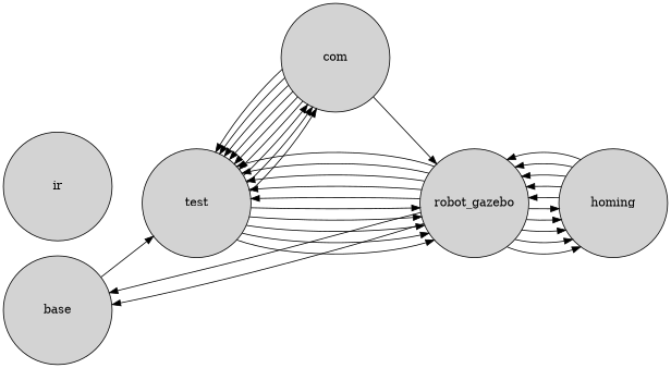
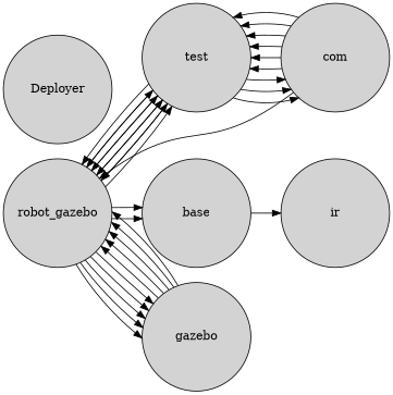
  digraph {
    rankdir=LR
    node [style=filled]
    edge [source=left_leg_JointFeedback]
    base [height=1.8 width=1.8]
    test [height=1.8 width=1.8]
    com [height=1.8 width=1.8]
    robot_gazebo [height=1.8 width=1.8]
-   homing [height=1.8 width=1.8]
+   homing [height=1.8 width=1.8 label=gazebo]
    ir [height=1.8 width=1.8]
-   base -> test [source=floating_base_pose_out_port]
+   Deployer [height=1.8 width=1.8]
+   base -> ir [source=floating_base_pose_out_port]
    test -> com [source=real_com_out_port]
    test -> com [source=left_leg_real_pose_out_port]
    test -> com [source=right_leg_real_pose_out_port]
    test -> robot_gazebo [source=left_arm_computed_conf_out_port]
    test -> robot_gazebo [source=left_leg_computed_conf_out_port]
    test -> robot_gazebo [source=right_arm_computed_conf_out_port]
    test -> robot_gazebo [source=right_leg_computed_conf_out_port]
    test -> robot_gazebo [source=torso_computed_conf_out_port]
    com -> test [source=right_foot_xd_out_port]
    com -> test [source=right_foot_x_out_port]
    com -> test [source=left_foot_xd_out_port]
    com -> test [source=left_foot_x_out_port]
    com -> test [source=com_des_out_port]
    com -> test [source=com_d_des_out_port]
    com -> robot_gazebo [source=right_support_out_port]
    robot_gazebo -> base
    robot_gazebo -> base [source=right_leg_JointFeedback]
    robot_gazebo -> test [source=torso_JointFeedback]
    robot_gazebo -> test [source=right_leg_JointFeedback]
    robot_gazebo -> test
    robot_gazebo -> test [source=right_arm_JointFeedback]
    robot_gazebo -> test [source=left_arm_JointFeedback]
    robot_gazebo -> homing [source=left_arm_JointFeedback]
    robot_gazebo -> homing [source=right_arm_JointFeedback]
    robot_gazebo -> homing
    robot_gazebo -> homing [source=right_leg_JointFeedback]
    robot_gazebo -> homing [source=torso_JointFeedback]
    homing -> robot_gazebo [source=left_arm_output_port]
    homing -> robot_gazebo [source=left_leg_output_port]
    homing -> robot_gazebo [source=right_arm_output_port]
    homing -> robot_gazebo [source=right_leg_output_port]
    homing -> robot_gazebo [source=torso_output_port]
  }
